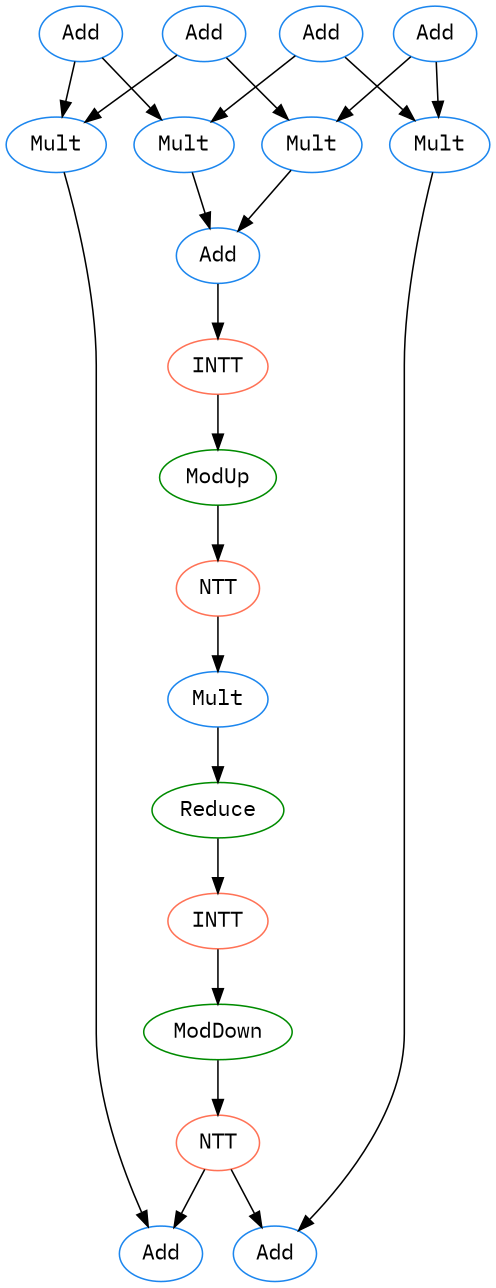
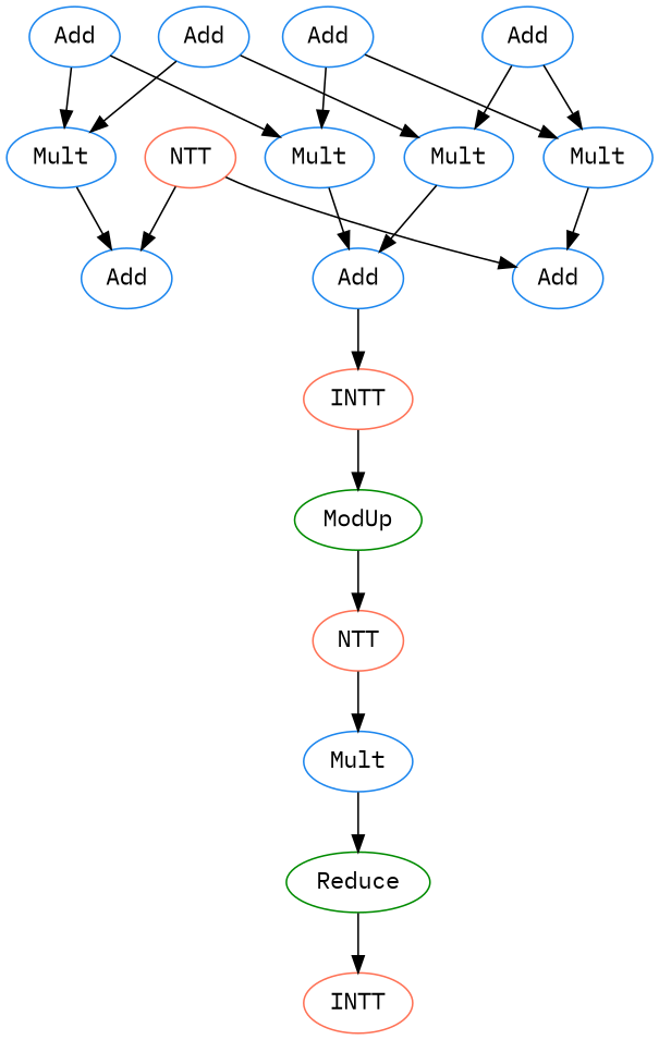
  digraph {
    fontname="IBM Plex Mono"
    node [color=dodgerblue2 fontname="IBM Plex Mono"]
    edge [fontname="IBM Plex Mono"]
    n1 [label=Add]
    n2 [label=Mult]
    n3 [label=Mult]
    n4 [label=Add]
    n5 [label=Mult]
    n6 [label=Mult]
    n7 [label=Add]
    n8 [label=Add]
    n9 [label=Add]
    n10 [label=Add]
    n11 [label=Add]
    n12 [color=coral1 label=INTT]
    n13 [color=green4 label=ModUp]
    n14 [color=coral1 label=NTT]
    n15 [label=Mult]
    n16 [color=green4 label=Reduce]
    n17 [color=coral1 label=INTT]
-   n18 [color=green4 label=ModDown]
    n19 [color=coral1 label=NTT]
    n1 -> n2
    n1 -> n3
    n2 -> n9
    n3 -> n10
    n4 -> n5
    n4 -> n6
    n5 -> n10
    n6 -> n11
    n7 -> n2
    n7 -> n5
    n8 -> n3
    n8 -> n6
    n10 -> n12
    n12 -> n13
    n13 -> n14
    n14 -> n15
    n15 -> n16
    n16 -> n17
-   n17 -> n18
-   n18 -> n19
    n19 -> n9
    n19 -> n11
  }
